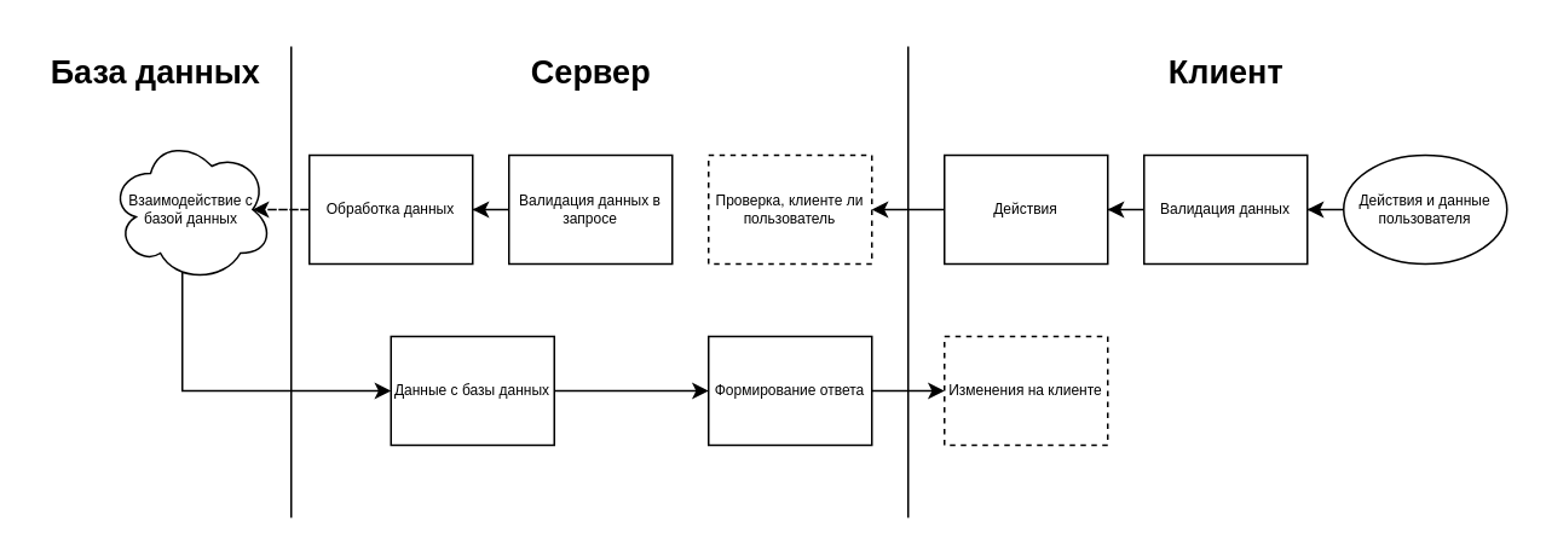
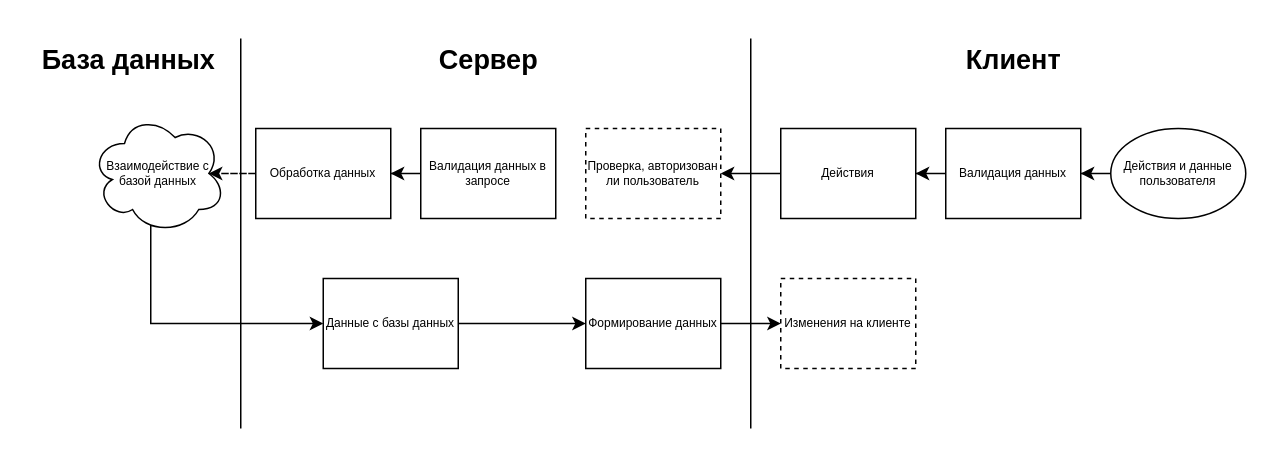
  <mxCell id="0" />
  <mxCell id="1" parent="0" />
  <mxCell id="2" value="База данных" style="text;html=1;align=center;verticalAlign=middle;resizable=0;points=[];autosize=1;strokeColor=none;fillColor=none;fontSize=18;fontStyle=1" vertex="1" parent="1"><mxGeometry x="20" y="20" width="130" height="40" as="geometry" /></mxCell>
  <mxCell id="3" value="Сервер" style="text;html=1;align=center;verticalAlign=middle;resizable=0;points=[];autosize=1;strokeColor=none;fillColor=none;fontSize=18;fontStyle=1" vertex="1" parent="1"><mxGeometry x="280" y="20" width="90" height="40" as="geometry" /></mxCell>
  <mxCell id="4" value="Клиент" style="text;html=1;align=center;verticalAlign=middle;resizable=0;points=[];autosize=1;strokeColor=none;fillColor=none;fontSize=18;fontStyle=1" vertex="1" parent="1"><mxGeometry x="635" y="20" width="80" height="40" as="geometry" /></mxCell>
  <mxCell id="5" value="" style="endArrow=none;html=1;rounded=0;fontSize=8;" edge="1" parent="1"><mxGeometry width="50" height="50" relative="1" as="geometry"><mxPoint x="160" y="285" as="sourcePoint" /><mxPoint x="160" y="25" as="targetPoint" /></mxGeometry></mxCell>
  <mxCell id="6" value="" style="endArrow=none;html=1;rounded=0;fontSize=8;" edge="1" parent="1"><mxGeometry width="50" height="50" relative="1" as="geometry"><mxPoint x="500" y="285" as="sourcePoint" /><mxPoint x="500" y="25" as="targetPoint" /></mxGeometry></mxCell>
  <mxCell id="7" style="edgeStyle=orthogonalEdgeStyle;rounded=0;orthogonalLoop=1;jettySize=auto;html=1;entryX=1;entryY=0.5;entryDx=0;entryDy=0;fontSize=8;" edge="1" parent="1" source="8" target="12"><mxGeometry relative="1" as="geometry" /></mxCell>
  <mxCell id="8" value="Действия и данные пользователя" style="ellipse;whiteSpace=wrap;html=1;fontSize=8;" vertex="1" parent="1"><mxGeometry x="740" y="85" width="90" height="60" as="geometry" /></mxCell>
  <mxCell id="9" style="edgeStyle=orthogonalEdgeStyle;rounded=0;orthogonalLoop=1;jettySize=auto;html=1;entryX=1;entryY=0.5;entryDx=0;entryDy=0;fontSize=8;" edge="1" parent="1" source="10" target="13"><mxGeometry relative="1" as="geometry" /></mxCell>
  <mxCell id="10" value="Действия" style="rounded=0;whiteSpace=wrap;html=1;fontSize=8;" vertex="1" parent="1"><mxGeometry x="520" y="85" width="90" height="60" as="geometry" /></mxCell>
  <mxCell id="11" style="edgeStyle=orthogonalEdgeStyle;rounded=0;orthogonalLoop=1;jettySize=auto;html=1;entryX=1;entryY=0.5;entryDx=0;entryDy=0;fontSize=8;" edge="1" parent="1" source="12" target="10"><mxGeometry relative="1" as="geometry" /></mxCell>
  <mxCell id="12" value="Валидация данных" style="rounded=0;whiteSpace=wrap;html=1;fontSize=8;" vertex="1" parent="1"><mxGeometry x="630" y="85" width="90" height="60" as="geometry" /></mxCell>
- <mxCell id="13" value="Проверка, клиенте ли пользователь" style="rounded=0;whiteSpace=wrap;html=1;dashed=1;fontSize=8;" vertex="1" parent="1"><mxGeometry x="390" y="85" width="90" height="60" as="geometry" /></mxCell>
+ <mxCell id="13" value="Проверка, авторизован ли пользователь" style="rounded=0;whiteSpace=wrap;html=1;dashed=1;fontSize=8;" vertex="1" parent="1"><mxGeometry x="390" y="85" width="90" height="60" as="geometry" /></mxCell>
  <mxCell id="14" style="edgeStyle=orthogonalEdgeStyle;rounded=0;orthogonalLoop=1;jettySize=auto;html=1;entryX=1;entryY=0.5;entryDx=0;entryDy=0;fontSize=8;" edge="1" parent="1" source="15" target="16"><mxGeometry relative="1" as="geometry" /></mxCell>
  <mxCell id="15" value="Валидация данных в запросе" style="rounded=0;whiteSpace=wrap;html=1;fontSize=8;" vertex="1" parent="1"><mxGeometry x="280" y="85" width="90" height="60" as="geometry" /></mxCell>
  <mxCell id="16" value="Обработка данных" style="rounded=0;whiteSpace=wrap;html=1;fontSize=8;" vertex="1" parent="1"><mxGeometry x="170" y="85" width="90" height="60" as="geometry" /></mxCell>
  <mxCell id="17" style="edgeStyle=orthogonalEdgeStyle;rounded=0;orthogonalLoop=1;jettySize=auto;html=1;entryX=0;entryY=0.5;entryDx=0;entryDy=0;exitX=0.5;exitY=0.933;exitDx=0;exitDy=0;exitPerimeter=0;" edge="1" parent="1" source="18" target="24"><mxGeometry relative="1" as="geometry"><Array as="points"><mxPoint x="100" y="150" /><mxPoint x="100" y="215" /></Array></mxGeometry></mxCell>
  <mxCell id="18" value="Взаимодействие с&lt;div style=&quot;font-size: 8px;&quot;&gt;базой данных&lt;/div&gt;" style="ellipse;shape=cloud;whiteSpace=wrap;html=1;fontSize=8;" vertex="1" parent="1"><mxGeometry x="60" y="75" width="90" height="80" as="geometry" /></mxCell>
  <mxCell id="19" style="edgeStyle=orthogonalEdgeStyle;rounded=0;orthogonalLoop=1;jettySize=auto;html=1;entryX=0.875;entryY=0.5;entryDx=0;entryDy=0;entryPerimeter=0;fontSize=8;dashed=1;" edge="1" parent="1" source="16" target="18"><mxGeometry relative="1" as="geometry" /></mxCell>
  <mxCell id="20" style="edgeStyle=orthogonalEdgeStyle;rounded=0;orthogonalLoop=1;jettySize=auto;html=1;entryX=0;entryY=0.5;entryDx=0;entryDy=0;" edge="1" parent="1" source="21" target="22"><mxGeometry relative="1" as="geometry" /></mxCell>
- <mxCell id="21" value="Формирование ответа" style="rounded=0;whiteSpace=wrap;html=1;fontSize=8;" vertex="1" parent="1"><mxGeometry x="390" y="185" width="90" height="60" as="geometry" /></mxCell>
+ <mxCell id="21" value="Формирование данных" style="rounded=0;whiteSpace=wrap;html=1;fontSize=8;" vertex="1" parent="1"><mxGeometry x="390" y="185" width="90" height="60" as="geometry" /></mxCell>
  <mxCell id="22" value="Изменения на клиенте" style="rounded=0;whiteSpace=wrap;html=1;fontSize=8;dashed=1;" vertex="1" parent="1"><mxGeometry x="520" y="185" width="90" height="60" as="geometry" /></mxCell>
  <mxCell id="23" style="edgeStyle=orthogonalEdgeStyle;rounded=0;orthogonalLoop=1;jettySize=auto;html=1;entryX=0;entryY=0.5;entryDx=0;entryDy=0;" edge="1" parent="1" source="24" target="21"><mxGeometry relative="1" as="geometry" /></mxCell>
  <mxCell id="24" value="Данные с базы данных" style="rounded=0;whiteSpace=wrap;html=1;fontSize=8;" vertex="1" parent="1"><mxGeometry x="215" y="185" width="90" height="60" as="geometry" /></mxCell>
